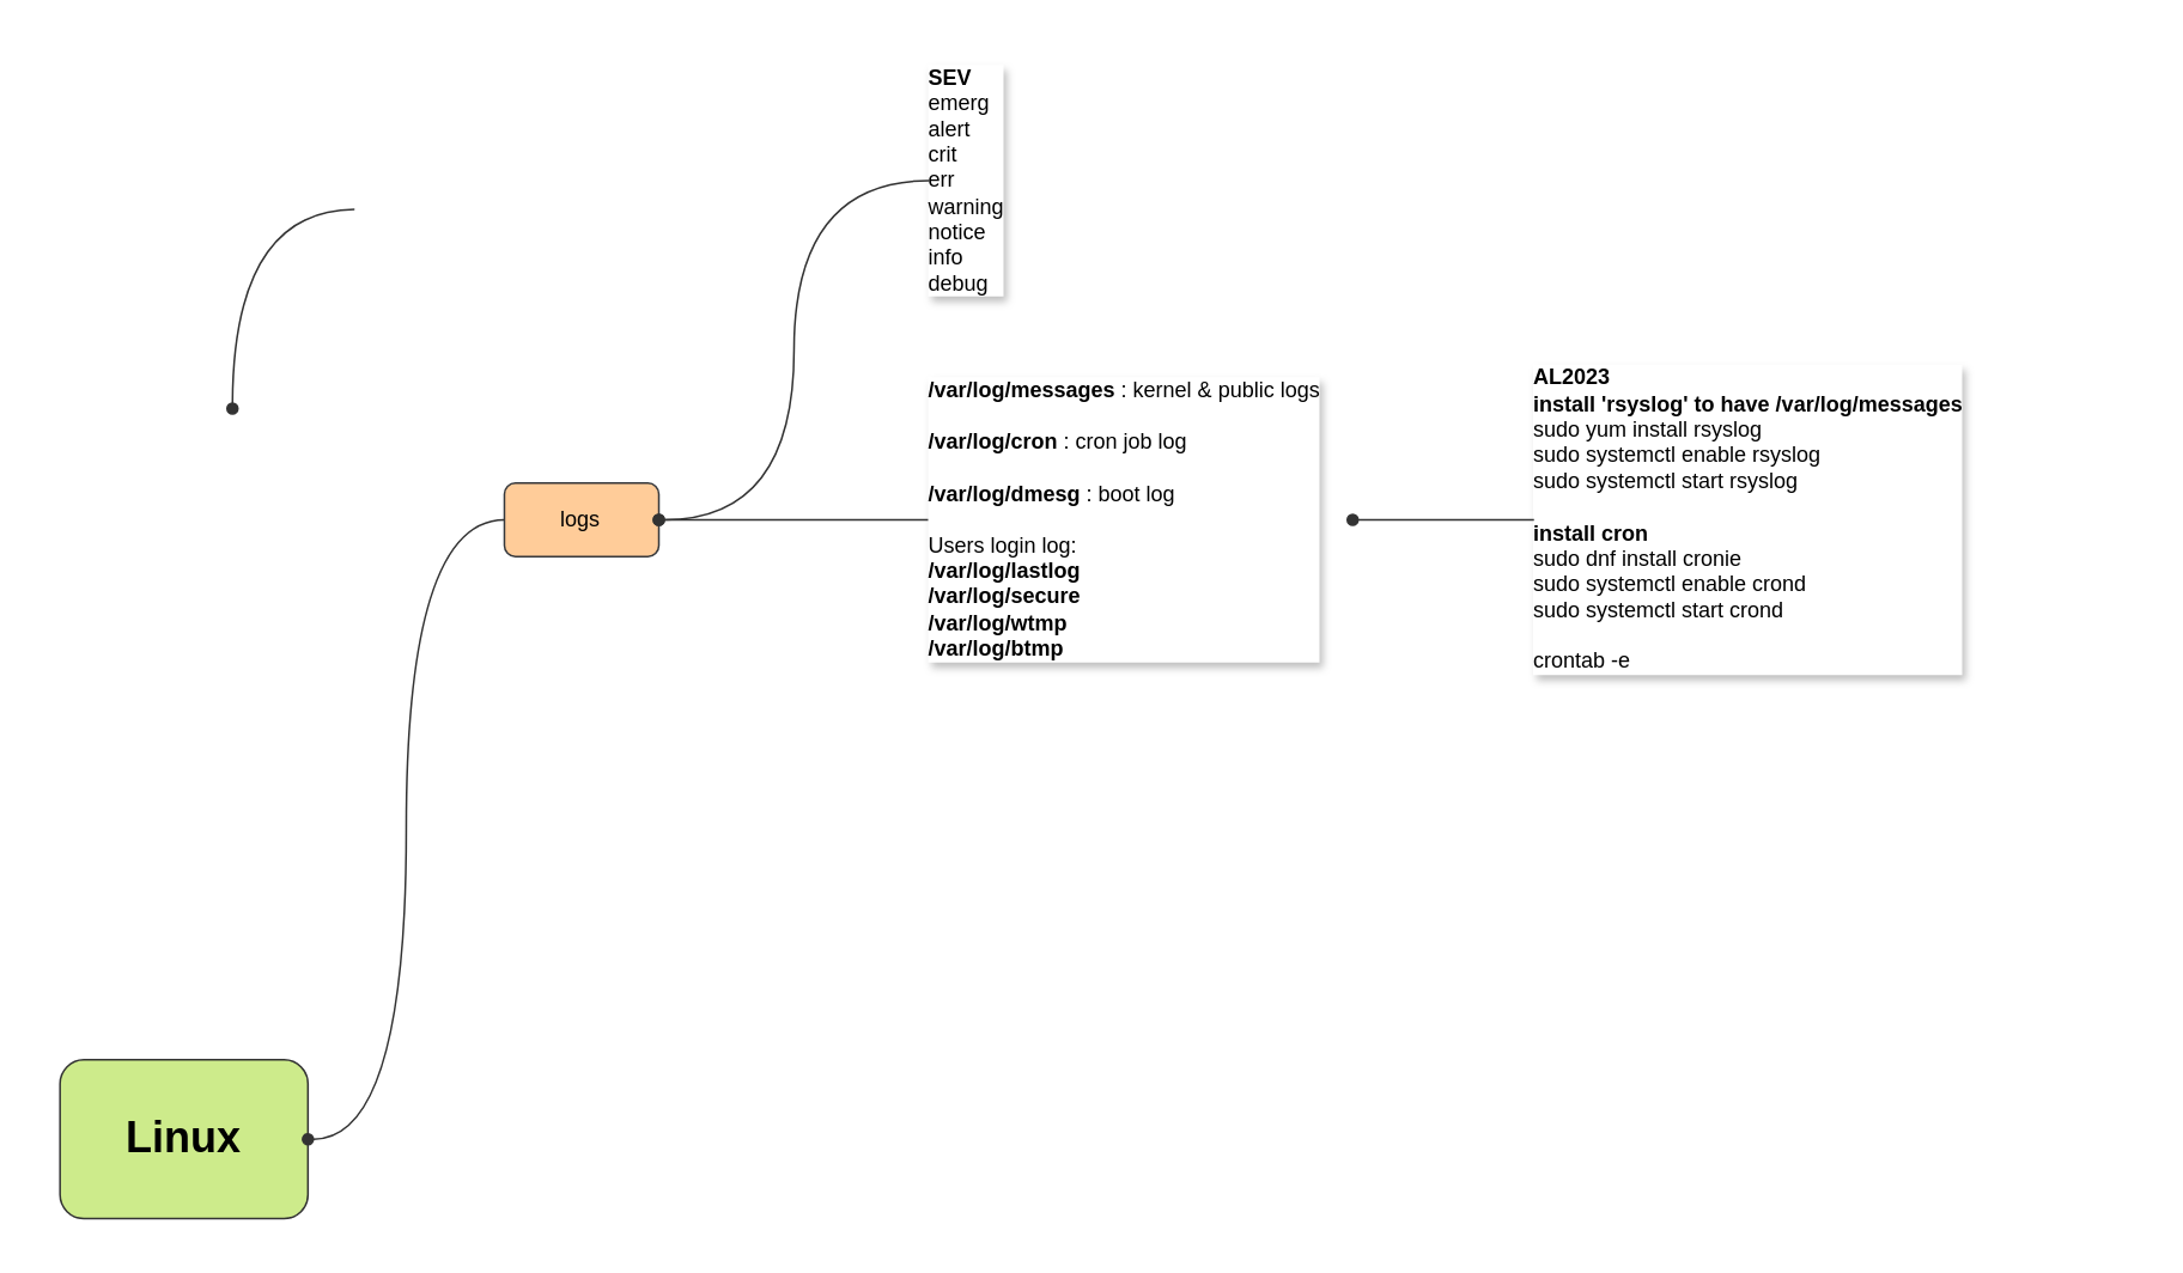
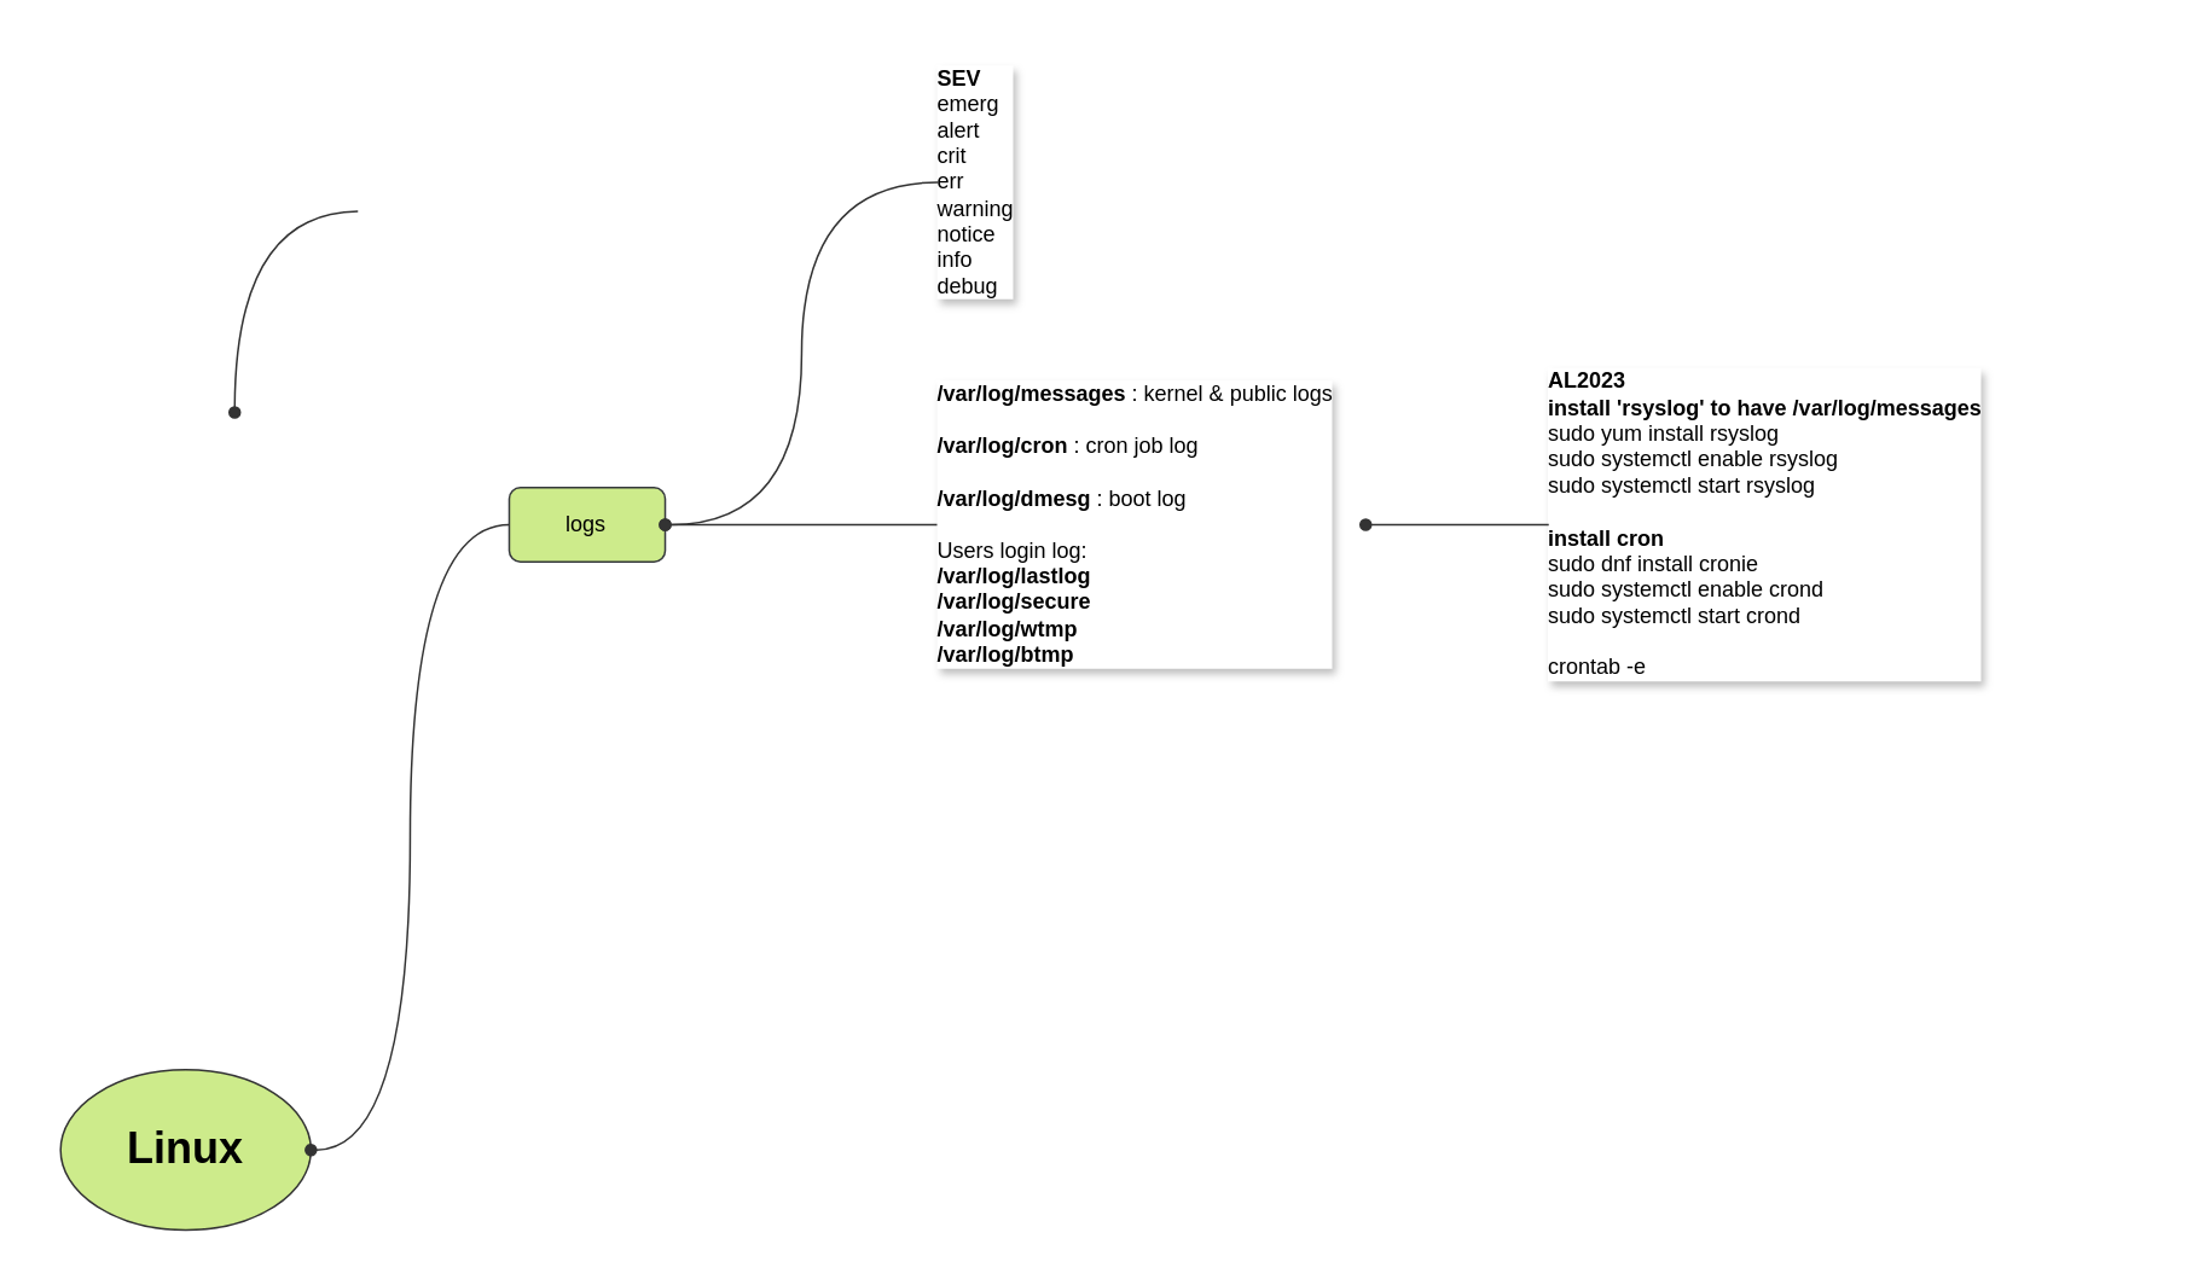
  <mxCell id="0" />
  <mxCell id="1" parent="0" />
  <mxCell id="2" value="" style="group" parent="1" connectable="0" vertex="1"><mxGeometry x="20" y="581.62" width="164" height="105" as="geometry" /></mxCell>
- <mxCell id="3" value="&lt;h1&gt;Linux&lt;/h1&gt;" style="whiteSpace=wrap;html=1;fillColor=#cdeb8b;strokeColor=#333333;rounded=1;" parent="2" vertex="1"><mxGeometry x="12.947" y="8.289" width="138.105" height="88.421" as="geometry" /></mxCell>
+ <mxCell id="3" value="&lt;h1&gt;Linux&lt;/h1&gt;" style="ellipse;whiteSpace=wrap;html=1;fillColor=#cdeb8b;strokeColor=#333333;" parent="2" vertex="1"><mxGeometry x="12.947" y="8.289" width="138.105" height="88.421" as="geometry" /></mxCell>
  <mxCell id="4" value="" style="group" parent="1" vertex="1" connectable="0"><mxGeometry x="275" y="263" width="97" height="52" as="geometry" /></mxCell>
- <mxCell id="5" value="logs" style="rounded=1;whiteSpace=wrap;html=1;fillColor=#ffcc99;strokeColor=#36393d;" parent="4" vertex="1"><mxGeometry x="5.484" y="5.544" width="86.025" height="40.918" as="geometry" /></mxCell>
+ <mxCell id="5" value="logs" style="rounded=1;whiteSpace=wrap;html=1;fillColor=#cdeb8b;strokeColor=#36393d;" parent="4" vertex="1"><mxGeometry x="5.484" y="5.544" width="86.025" height="40.918" as="geometry" /></mxCell>
  <mxCell id="6" style="edgeStyle=orthogonalEdgeStyle;shape=connector;curved=1;rounded=1;orthogonalLoop=1;jettySize=auto;html=1;labelBackgroundColor=default;strokeColor=#333333;align=center;verticalAlign=middle;fontFamily=Helvetica;fontSize=11;fontColor=default;endArrow=oval;endFill=1;strokeWidth=1;endSize=6;exitX=0;exitY=0.5;exitDx=0;exitDy=0;entryX=1;entryY=0.5;entryDx=0;entryDy=0;" parent="1" source="5" target="3" edge="1"><mxGeometry relative="1" as="geometry"><mxPoint x="225" y="499" as="targetPoint" /><mxPoint x="383" y="467.125" as="sourcePoint" /></mxGeometry></mxCell>
  <mxCell id="7" style="edgeStyle=orthogonalEdgeStyle;shape=connector;curved=1;rounded=1;orthogonalLoop=1;jettySize=auto;html=1;labelBackgroundColor=default;strokeColor=#333333;align=center;verticalAlign=middle;fontFamily=Helvetica;fontSize=11;fontColor=default;endArrow=oval;endFill=1;strokeWidth=1;endSize=6;exitX=0;exitY=0.5;exitDx=0;exitDy=0;entryX=1;entryY=0.5;entryDx=0;entryDy=0;" parent="1" source="9" target="5" edge="1"><mxGeometry relative="1" as="geometry"><mxPoint x="290" y="487" as="targetPoint" /><mxPoint x="539" y="289" as="sourcePoint" /></mxGeometry></mxCell>
  <mxCell id="8" style="edgeStyle=orthogonalEdgeStyle;shape=connector;curved=1;rounded=1;orthogonalLoop=1;jettySize=auto;html=1;labelBackgroundColor=default;strokeColor=#333333;align=center;verticalAlign=middle;fontFamily=Helvetica;fontSize=11;fontColor=default;endArrow=oval;endFill=1;strokeWidth=1;endSize=6;exitX=0;exitY=0.5;exitDx=0;exitDy=0;entryX=1;entryY=0.5;entryDx=0;entryDy=0;" parent="1" edge="1"><mxGeometry relative="1" as="geometry"><mxPoint x="129" y="227" as="targetPoint" /><mxPoint x="197" y="116" as="sourcePoint" /></mxGeometry></mxCell>
  <mxCell id="9" value="&lt;b&gt;/var/log/messages&lt;/b&gt; : kernel &amp;amp; public logs&lt;div&gt;&lt;br&gt;&lt;/div&gt;&lt;div&gt;&lt;b&gt;/var/log/cron&lt;/b&gt; : cron job log&lt;/div&gt;&lt;div&gt;&lt;br&gt;&lt;/div&gt;&lt;div&gt;&lt;b&gt;/var/log/dmesg&lt;/b&gt; : boot log&lt;/div&gt;&lt;div&gt;&lt;br&gt;&lt;/div&gt;&lt;div&gt;Users login log:&lt;/div&gt;&lt;div&gt;&lt;b&gt;/var/log/lastlog&lt;/b&gt;&lt;/div&gt;&lt;div&gt;&lt;b&gt;/var/log/secure&lt;/b&gt;&lt;/div&gt;&lt;div&gt;&lt;b&gt;/var/log/wtmp&lt;/b&gt;&lt;/div&gt;&lt;div&gt;&lt;b&gt;/var/log/btmp&lt;/b&gt;&lt;/div&gt;" style="rounded=0;html=1;labelBorderColor=none;labelBackgroundColor=default;textShadow=1;spacing=0;strokeColor=none;align=left;" parent="1" vertex="1"><mxGeometry x="517" y="209" width="236" height="160" as="geometry" /></mxCell>
  <mxCell id="10" value="&lt;b&gt;SEV&lt;/b&gt;&lt;div&gt;emerg&lt;/div&gt;&lt;div&gt;alert&lt;/div&gt;&lt;div&gt;crit&lt;/div&gt;&lt;div&gt;err&lt;/div&gt;&lt;div&gt;warning&lt;/div&gt;&lt;div&gt;notice&lt;/div&gt;&lt;div&gt;info&lt;/div&gt;&lt;div&gt;debug&lt;/div&gt;" style="rounded=0;html=1;labelBorderColor=none;labelBackgroundColor=default;textShadow=1;spacing=0;strokeColor=none;align=left;" parent="1" vertex="1"><mxGeometry x="517" y="20" width="40" height="160" as="geometry" /></mxCell>
  <mxCell id="11" value="&lt;b&gt;AL2023&amp;nbsp;&lt;/b&gt;&lt;div&gt;&lt;b&gt;install 'rsyslog' to have /var/log/messages&lt;/b&gt;&lt;div&gt;&lt;span style=&quot;background-color: light-dark(#ffffff, var(--ge-dark-color, #121212));&quot;&gt;sudo yum install rsyslog&lt;/span&gt;&lt;/div&gt;&lt;div&gt;sudo systemctl enable rsyslog&lt;/div&gt;&lt;div&gt;sudo systemctl start rsyslog&lt;/div&gt;&lt;div&gt;&lt;br&gt;&lt;/div&gt;&lt;div&gt;&lt;b&gt;install cron&lt;/b&gt;&lt;/div&gt;&lt;/div&gt;&lt;div&gt;sudo dnf install cronie&lt;/div&gt;&lt;div&gt;&lt;div&gt;sudo systemctl enable crond&lt;/div&gt;&lt;div&gt;sudo systemctl start crond&lt;/div&gt;&lt;/div&gt;&lt;div&gt;&lt;br&gt;&lt;/div&gt;&lt;div&gt;crontab -e&lt;/div&gt;" style="rounded=0;html=1;labelBorderColor=none;labelBackgroundColor=default;textShadow=1;spacing=0;strokeColor=none;align=left;" vertex="1" parent="1"><mxGeometry x="854" y="255.5" width="340" height="67" as="geometry" /></mxCell>
  <mxCell id="12" style="edgeStyle=orthogonalEdgeStyle;shape=connector;curved=1;rounded=1;orthogonalLoop=1;jettySize=auto;html=1;labelBackgroundColor=default;strokeColor=#333333;align=center;verticalAlign=middle;fontFamily=Helvetica;fontSize=11;fontColor=default;endArrow=oval;endFill=1;strokeWidth=1;endSize=6;exitX=0;exitY=0.5;exitDx=0;exitDy=0;entryX=1;entryY=0.5;entryDx=0;entryDy=0;" edge="1" parent="1" source="11" target="9"><mxGeometry relative="1" as="geometry"><mxPoint x="150" y="277" as="targetPoint" /><mxPoint x="218" y="166" as="sourcePoint" /></mxGeometry></mxCell>
  <mxCell id="13" style="edgeStyle=orthogonalEdgeStyle;shape=connector;curved=1;rounded=1;orthogonalLoop=1;jettySize=auto;html=1;labelBackgroundColor=default;strokeColor=#333333;align=center;verticalAlign=middle;fontFamily=Helvetica;fontSize=11;fontColor=default;endArrow=oval;endFill=1;strokeWidth=1;endSize=6;exitX=0;exitY=0.5;exitDx=0;exitDy=0;entryX=1;entryY=0.5;entryDx=0;entryDy=0;" edge="1" parent="1" source="10" target="5"><mxGeometry relative="1" as="geometry"><mxPoint x="142" y="243" as="targetPoint" /><mxPoint x="210" y="132" as="sourcePoint" /></mxGeometry></mxCell>
